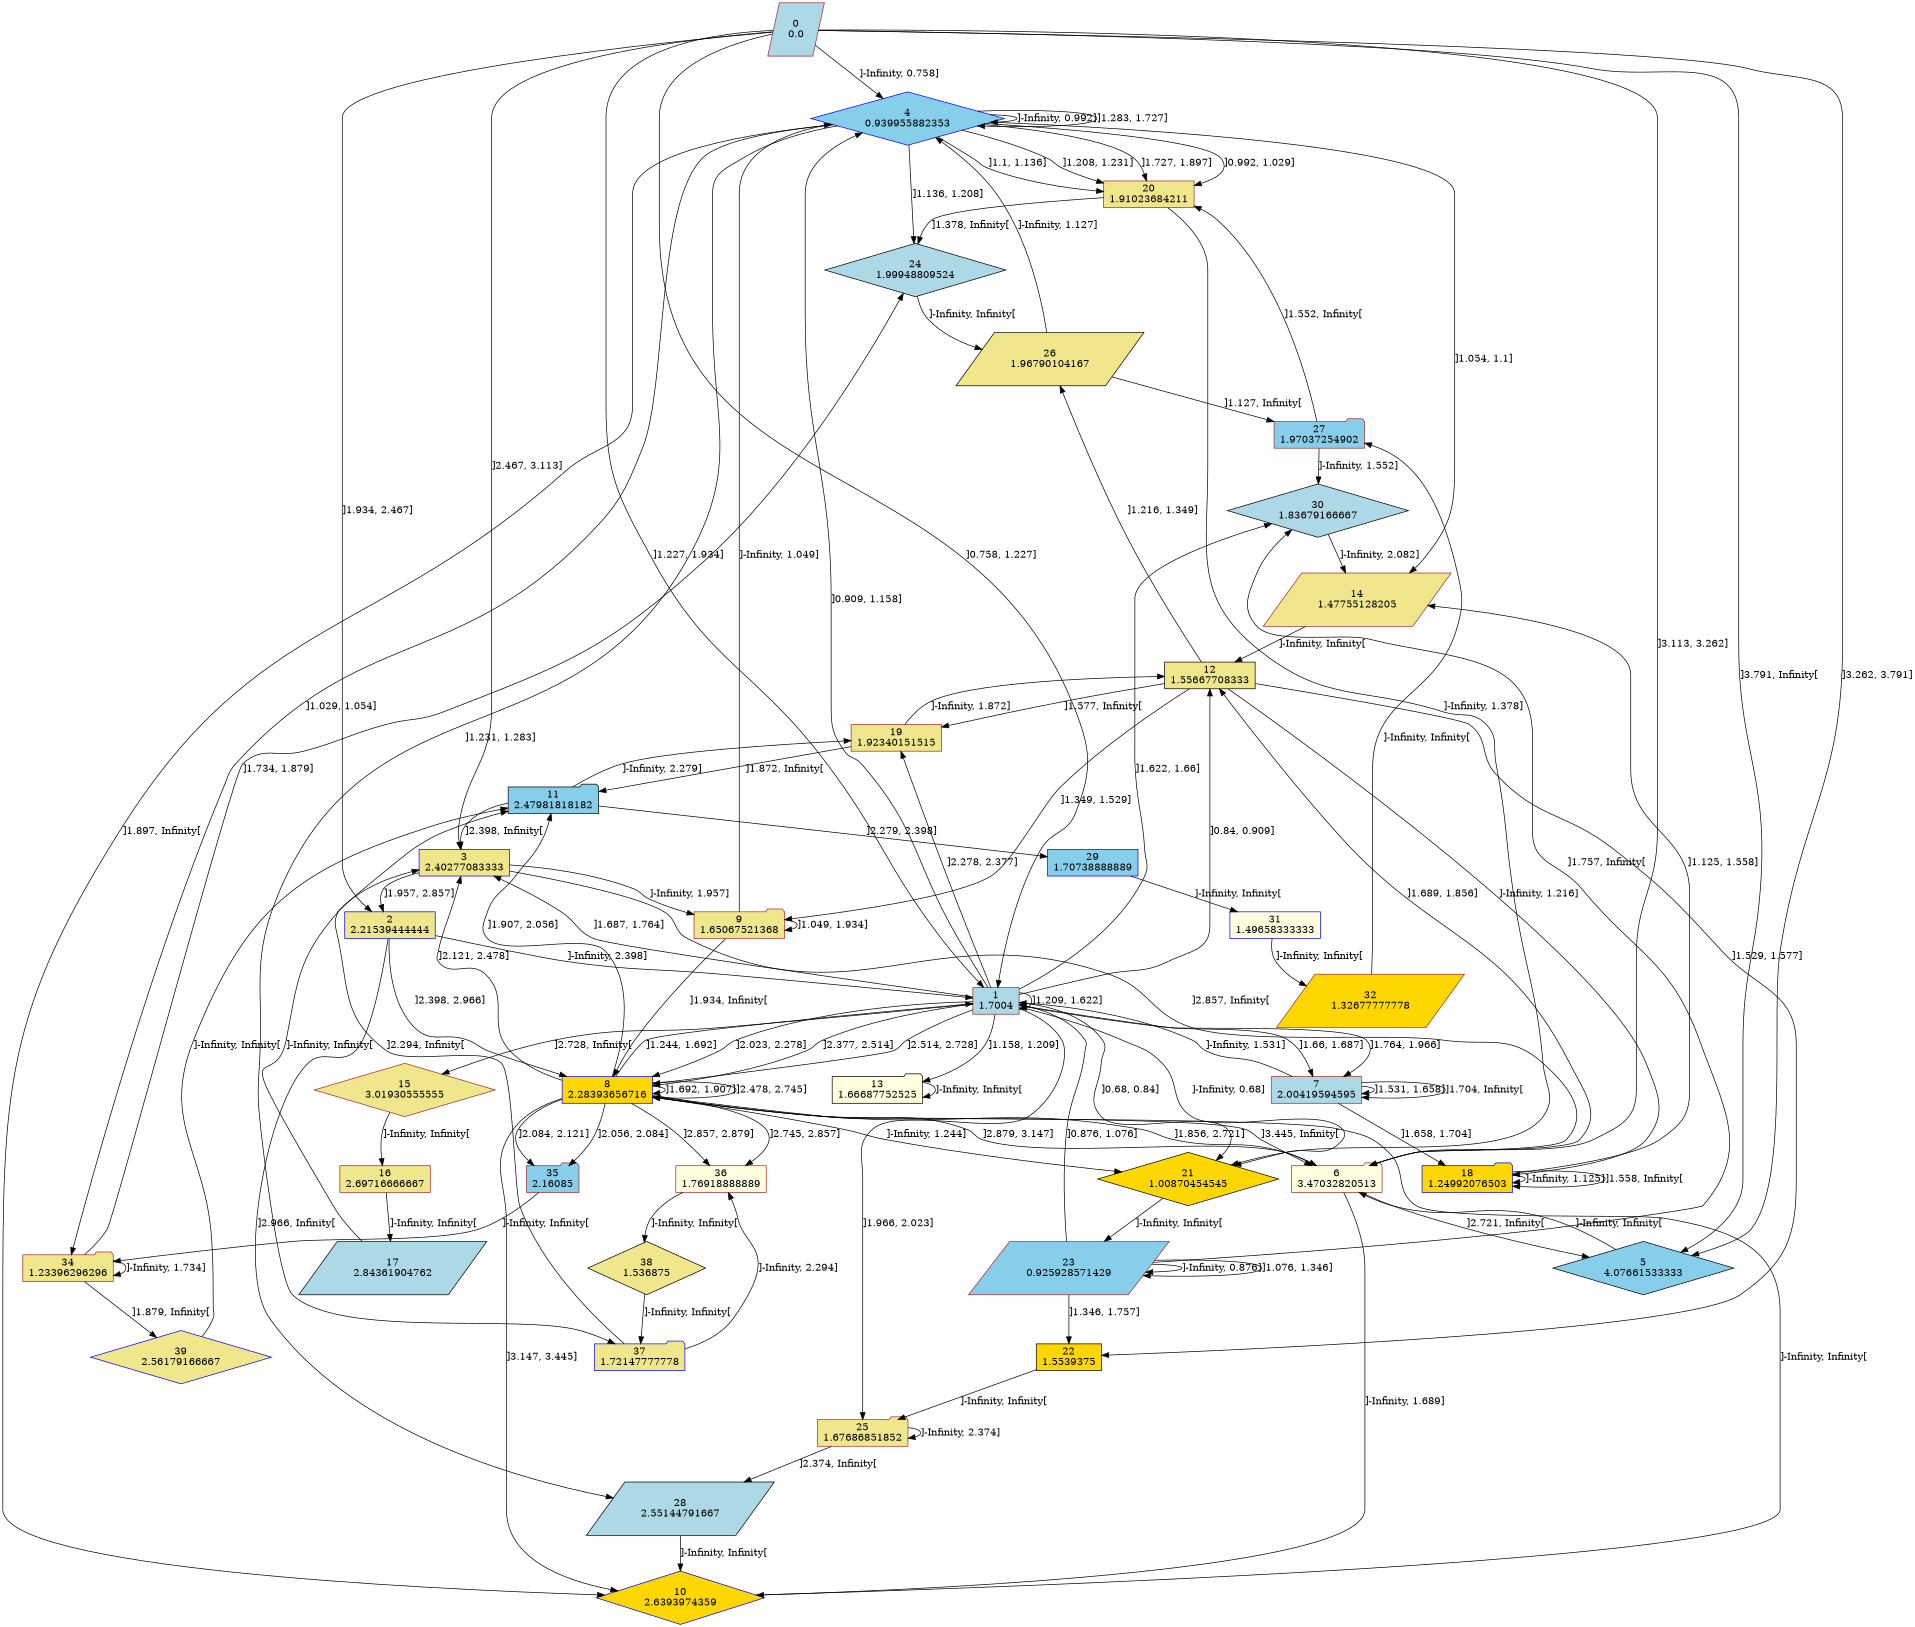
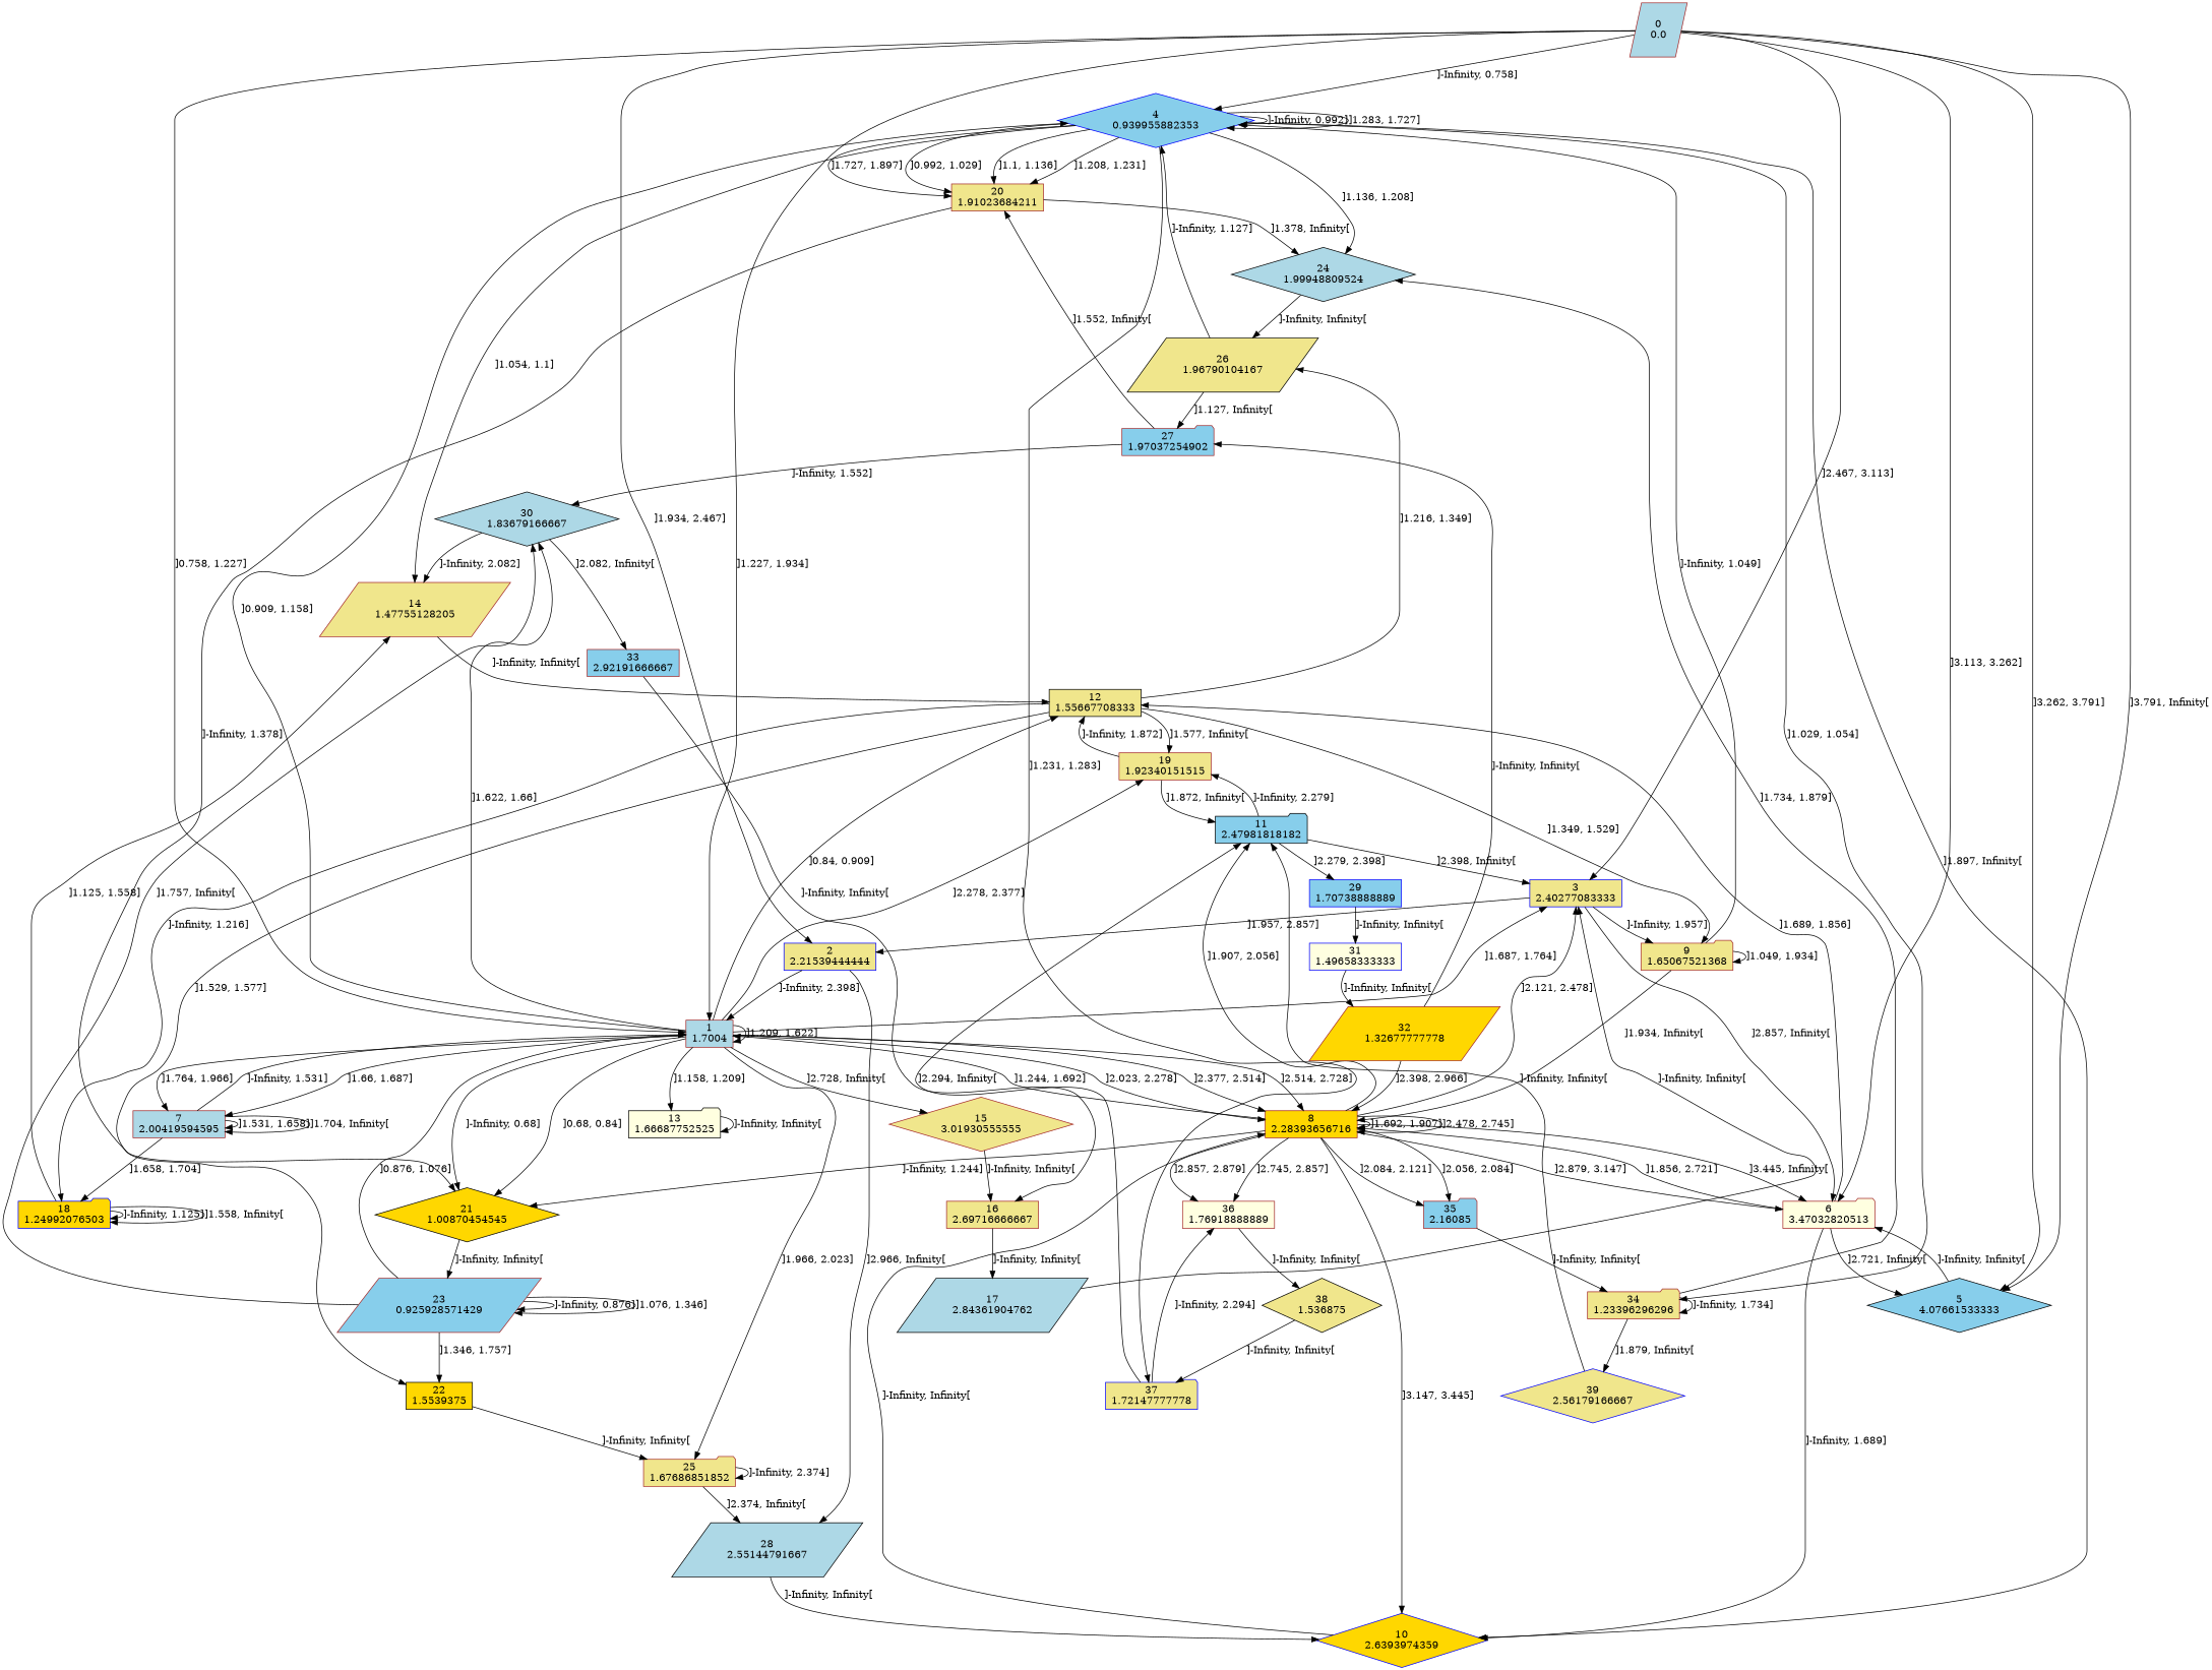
  digraph {
    node [color=brown fillcolor=khaki shape=box style=filled]
    n1 [fillcolor=lightblue label="0\n0.0" shape=parallelogram]
    n2 [color=blue fillcolor=skyblue label="4\n0.939955882353" shape=diamond]
    n3 [fillcolor=lightblue label="1\n1.7004"]
    n4 [color=blue label="2\n2.21539444444"]
    n5 [color=blue label="3\n2.40277083333"]
    n6 [fillcolor=lightyellow label="6\n3.47032820513" shape=folder]
    n7 [color=black fillcolor=skyblue label="5\n4.07661533333" shape=diamond]
    n8 [label="20\n1.91023684211"]
    n9 [label="34\n1.23396296296" shape=folder]
    n10 [label="14\n1.47755128205" shape=parallelogram]
    n11 [color=black fillcolor=lightblue label="24\n1.99948809524" shape=diamond]
    n12 [color=blue label="37\n1.72147777778" shape=folder]
    n13 [color=blue fillcolor=gold label="10\n2.6393974359" shape=diamond]
    n14 [color=black fillcolor=gold label="21\n1.00870454545" shape=diamond]
    n15 [color=black label="12\n1.55667708333"]
    n16 [color=black fillcolor=lightyellow label="13\n1.66687752525" shape=folder]
    n17 [color=black fillcolor=lightblue label="30\n1.83679166667" shape=diamond]
    n18 [fillcolor=lightblue label="7\n2.00419594595"]
    n19 [label="25\n1.67686851852" shape=folder]
-   n20 [color=blue fillcolor=gold label="8\n2.28393656716"]
+   n20 [fillcolor=gold label="8\n2.28393656716"]
    n21 [label="19\n1.92340151515"]
    n22 [label="15\n3.01930555555" shape=diamond]
    n23 [color=black fillcolor=lightblue label="28\n2.55144791667" shape=parallelogram]
    n24 [label="9\n1.65067521368" shape=folder]
    n25 [color=blue label="39\n2.56179166667" shape=diamond]
    n26 [color=black label="26\n1.96790104167" shape=parallelogram]
    n27 [color=black fillcolor=skyblue label="11\n2.47981818182" shape=folder]
    n28 [fillcolor=lightyellow label="36\n1.76918888889"]
    n29 [fillcolor=skyblue label="23\n0.925928571429" shape=parallelogram]
    n30 [color=blue fillcolor=gold label="18\n1.24992076503" shape=folder]
    n31 [color=black fillcolor=gold label="22\n1.5539375"]
+   n32 [fillcolor=skyblue label="33\n2.92191666667"]
    n33 [fillcolor=skyblue label="35\n2.16085" shape=folder]
    n34 [label="16\n2.69716666667"]
    n35 [fillcolor=skyblue label="27\n1.97037254902" shape=folder]
    n36 [color=blue fillcolor=skyblue label="29\n1.70738888889"]
    n37 [color=black label="38\n1.536875" shape=diamond]
    n38 [color=black fillcolor=lightblue label="17\n2.84361904762" shape=parallelogram]
    n39 [color=blue fillcolor=lightyellow label="31\n1.49658333333"]
    n40 [fillcolor=gold label="32\n1.32677777778" shape=parallelogram]
    n1 -> n2 [label="]-Infinity, 0.758]"]
    n1 -> n3 [label="]0.758, 1.227]"]
    n1 -> n3 [label="]1.227, 1.934]"]
    n1 -> n4 [label="]1.934, 2.467]"]
    n1 -> n5 [label="]2.467, 3.113]"]
    n1 -> n6 [label="]3.113, 3.262]"]
    n1 -> n7 [label="]3.262, 3.791]"]
    n1 -> n7 [label="]3.791, Infinity["]
    n2 -> n2 [label="]-Infinity, 0.992]"]
    n2 -> n2 [label="]1.283, 1.727]"]
    n2 -> n8 [label="]0.992, 1.029]"]
    n2 -> n8 [label="]1.1, 1.136]"]
    n2 -> n8 [label="]1.208, 1.231]"]
    n2 -> n8 [label="]1.727, 1.897]"]
    n2 -> n9 [label="]1.029, 1.054]"]
    n2 -> n10 [label="]1.054, 1.1]"]
    n2 -> n11 [label="]1.136, 1.208]"]
    n2 -> n12 [label="]1.231, 1.283]"]
    n2 -> n13 [label="]1.897, Infinity["]
    n3 -> n2 [label="]0.909, 1.158]"]
    n3 -> n3 [label="]1.209, 1.622]"]
    n3 -> n5 [label="]1.687, 1.764]"]
    n3 -> n14 [label="]-Infinity, 0.68]"]
    n3 -> n14 [label="]0.68, 0.84]"]
    n3 -> n15 [label="]0.84, 0.909]"]
    n3 -> n16 [label="]1.158, 1.209]"]
    n3 -> n17 [label="]1.622, 1.66]"]
    n3 -> n18 [label="]1.66, 1.687]"]
    n3 -> n18 [label="]1.764, 1.966]"]
    n3 -> n19 [label="]1.966, 2.023]"]
    n3 -> n20 [label="]2.023, 2.278]"]
    n3 -> n20 [label="]2.377, 2.514]"]
    n3 -> n20 [label="]2.514, 2.728]"]
    n3 -> n21 [label="]2.278, 2.377]"]
    n3 -> n22 [label="]2.728, Infinity["]
    n4 -> n3 [label="]-Infinity, 2.398]"]
-   n4 -> n20 [label="]2.398, 2.966]"]
+   n40 -> n20 [label="]2.398, 2.966]"]
    n4 -> n23 [label="]2.966, Infinity["]
    n5 -> n4 [label="]1.957, 2.857]"]
    n5 -> n6 [label="]2.857, Infinity["]
    n5 -> n24 [label="]-Infinity, 1.957]"]
    n6 -> n7 [label="]2.721, Infinity["]
    n6 -> n13 [label="]-Infinity, 1.689]"]
    n6 -> n15 [label="]1.689, 1.856]"]
    n6 -> n20 [label="]1.856, 2.721]"]
    n7 -> n6 [label="]-Infinity, Infinity["]
    n8 -> n11 [label="]1.378, Infinity["]
    n8 -> n14 [label="]-Infinity, 1.378]"]
    n9 -> n9 [label="]-Infinity, 1.734]"]
    n9 -> n11 [label="]1.734, 1.879]"]
    n9 -> n25 [label="]1.879, Infinity["]
    n10 -> n15 [label="]-Infinity, Infinity["]
    n11 -> n26 [label="]-Infinity, Infinity["]
    n12 -> n27 [label="]2.294, Infinity["]
    n12 -> n28 [label="]-Infinity, 2.294]"]
    n13 -> n20 [label="]-Infinity, Infinity["]
    n14 -> n29 [label="]-Infinity, Infinity["]
    n15 -> n21 [label="]1.577, Infinity["]
    n15 -> n24 [label="]1.349, 1.529]"]
    n15 -> n26 [label="]1.216, 1.349]"]
    n15 -> n30 [label="]-Infinity, 1.216]"]
    n15 -> n31 [label="]1.529, 1.577]"]
    n16 -> n16 [label="]-Infinity, Infinity["]
    n17 -> n10 [label="]-Infinity, 2.082]"]
+   n17 -> n32 [label="]2.082, Infinity["]
    n18 -> n3 [label="]-Infinity, 1.531]"]
    n18 -> n18 [label="]1.531, 1.658]"]
    n18 -> n18 [label="]1.704, Infinity["]
    n18 -> n30 [label="]1.658, 1.704]"]
    n19 -> n19 [label="]-Infinity, 2.374]"]
    n19 -> n23 [label="]2.374, Infinity["]
    n20 -> n3 [label="]1.244, 1.692]"]
    n20 -> n5 [label="]2.121, 2.478]"]
    n20 -> n6 [label="]2.879, 3.147]"]
    n20 -> n6 [label="]3.445, Infinity["]
    n20 -> n13 [label="]3.147, 3.445]"]
    n20 -> n14 [label="]-Infinity, 1.244]"]
    n20 -> n20 [label="]1.692, 1.907]"]
    n20 -> n20 [label="]2.478, 2.745]"]
    n20 -> n27 [label="]1.907, 2.056]"]
    n20 -> n28 [label="]2.745, 2.857]"]
    n20 -> n28 [label="]2.857, 2.879]"]
    n20 -> n33 [label="]2.056, 2.084]"]
    n20 -> n33 [label="]2.084, 2.121]"]
    n21 -> n15 [label="]-Infinity, 1.872]"]
    n21 -> n27 [label="]1.872, Infinity["]
    n22 -> n34 [label="]-Infinity, Infinity["]
    n23 -> n13 [label="]-Infinity, Infinity["]
    n24 -> n2 [label="]-Infinity, 1.049]"]
    n24 -> n20 [label="]1.934, Infinity["]
    n24 -> n24 [label="]1.049, 1.934]"]
    n25 -> n27 [label="]-Infinity, Infinity["]
    n26 -> n2 [label="]-Infinity, 1.127]"]
    n26 -> n35 [label="]1.127, Infinity["]
    n27 -> n5 [label="]2.398, Infinity["]
    n27 -> n21 [label="]-Infinity, 2.279]"]
    n27 -> n36 [label="]2.279, 2.398]"]
    n28 -> n37 [label="]-Infinity, Infinity["]
    n29 -> n3 [label="]0.876, 1.076]"]
    n29 -> n17 [label="]1.757, Infinity["]
    n29 -> n29 [label="]-Infinity, 0.876]"]
    n29 -> n29 [label="]1.076, 1.346]"]
    n29 -> n31 [label="]1.346, 1.757]"]
    n30 -> n10 [label="]1.125, 1.558]"]
    n30 -> n30 [label="]-Infinity, 1.125]"]
    n30 -> n30 [label="]1.558, Infinity["]
    n31 -> n19 [label="]-Infinity, Infinity["]
+   n32 -> n34 [label="]-Infinity, Infinity["]
    n33 -> n9 [label="]-Infinity, Infinity["]
    n34 -> n38 [label="]-Infinity, Infinity["]
    n35 -> n8 [label="]1.552, Infinity["]
    n35 -> n17 [label="]-Infinity, 1.552]"]
    n36 -> n39 [label="]-Infinity, Infinity["]
    n37 -> n12 [label="]-Infinity, Infinity["]
    n38 -> n5 [label="]-Infinity, Infinity["]
    n39 -> n40 [label="]-Infinity, Infinity["]
    n40 -> n35 [label="]-Infinity, Infinity["]
  }
